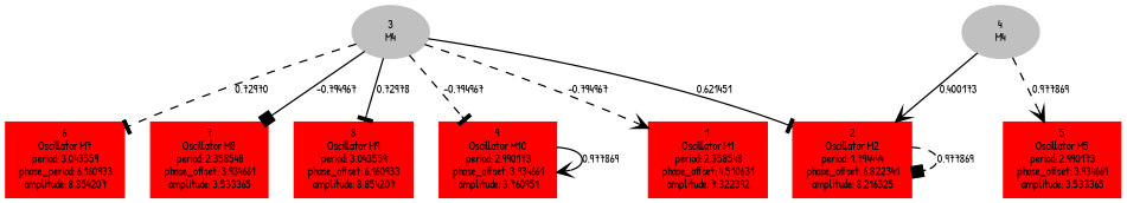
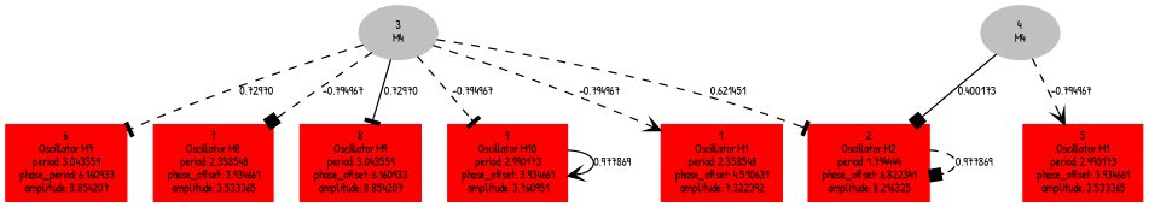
  digraph {
    fontname="Patrick Hand"
    forcelabels=true
    node [color=red fontname="Patrick Hand" fontsize=8 shape=box style=filled]
    edge [arrowhead=tee fontname="Patrick Hand" fontsize=8 style=dashed]
    n1 [label=<1<BR />Oscillator M1<BR /> period: 2.358548<BR /> phase_offset: 4.510631<BR /> amplitude: 7.322392>]
    n2 [label=<2<BR />Oscillator M2<BR /> period: 1.794444<BR /> phase_offset: 6.822341<BR /> amplitude: 8.216325>]
    n3 [color=grey label=<3<BR/>M4> shape=""]
    n4 [label=<6<BR />Oscillator M7<BR /> period: 3.043559<BR /> phase_period: 6.160933<BR /> amplitude: 8.854207>]
    n5 [label=<7<BR />Oscillator M8<BR /> period: 2.358548<BR /> phase_offset: 3.934661<BR /> amplitude: 3.533365>]
    n6 [label=<8<BR />Oscillator M9<BR /> period: 3.043559<BR /> phase_offset: 6.160933<BR /> amplitude: 8.854207>]
    n7 [label=<9<BR />Oscillator M10<BR /> period: 2.990173<BR /> phase_offset: 3.934661<BR /> amplitude: 3.760951>]
    n8 [color=grey label=<4<BR/>M4> shape=""]
-   n9 [label=<5<BR />Oscillator M5<BR /> period: 2.990173<BR /> phase_offset: 3.934661<BR /> amplitude: 3.533365>]
+   n9 [label=<5<BR />Oscillator M1<BR /> period: 2.990173<BR /> phase_offset: 3.934661<BR /> amplitude: 3.533365>]
    n2 -> n2 [arrowhead=box label="0.977869 "]
    n3 -> n1 [arrowhead=vee label="-0.794967 "]
-   n3 -> n2 [label="0.621451 " style=solid]
+   n3 -> n2 [label="0.621451 "]
    n3 -> n4 [label="0.72970 "]
-   n3 -> n5 [arrowhead=box label="-0.794967 " style=solid]
-   n3 -> n6 [label="0.72978 " style=solid]
+   n3 -> n5 [arrowhead=box label="-0.794967 "]
+   n3 -> n6 [label="0.72970 " style=solid]
    n3 -> n7 [label="-0.794967 "]
    n7 -> n7 [arrowhead=vee label="0.977869 " style=solid]
-   n8 -> n2 [arrowhead=vee label="0.400173 " style=solid]
-   n8 -> n9 [arrowhead=vee label="0.977869 "]
+   n8 -> n2 [arrowhead=box label="0.400173 " style=solid]
+   n8 -> n9 [arrowhead=vee label="-0.794967 "]
  }
